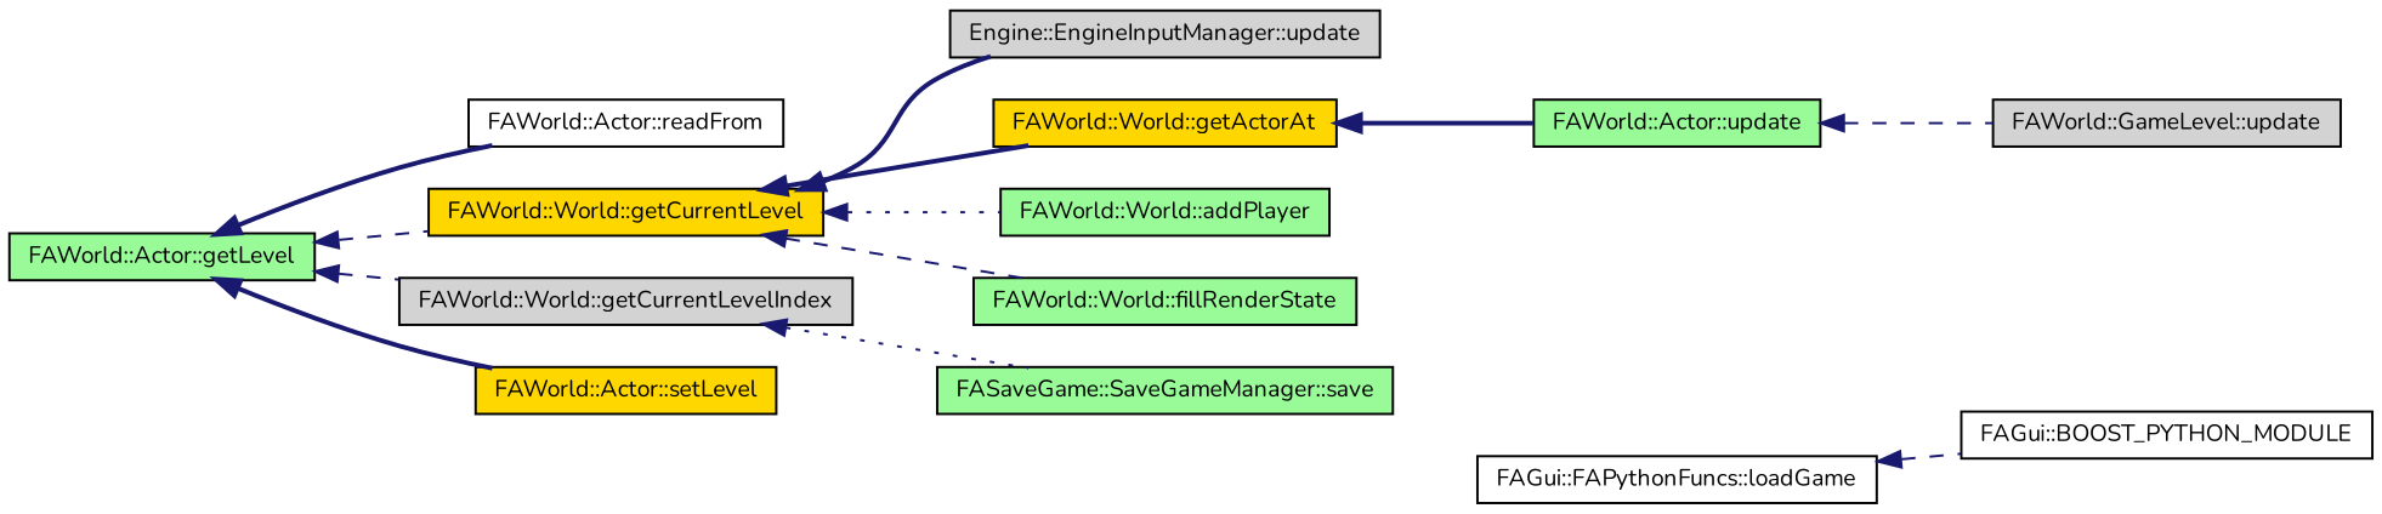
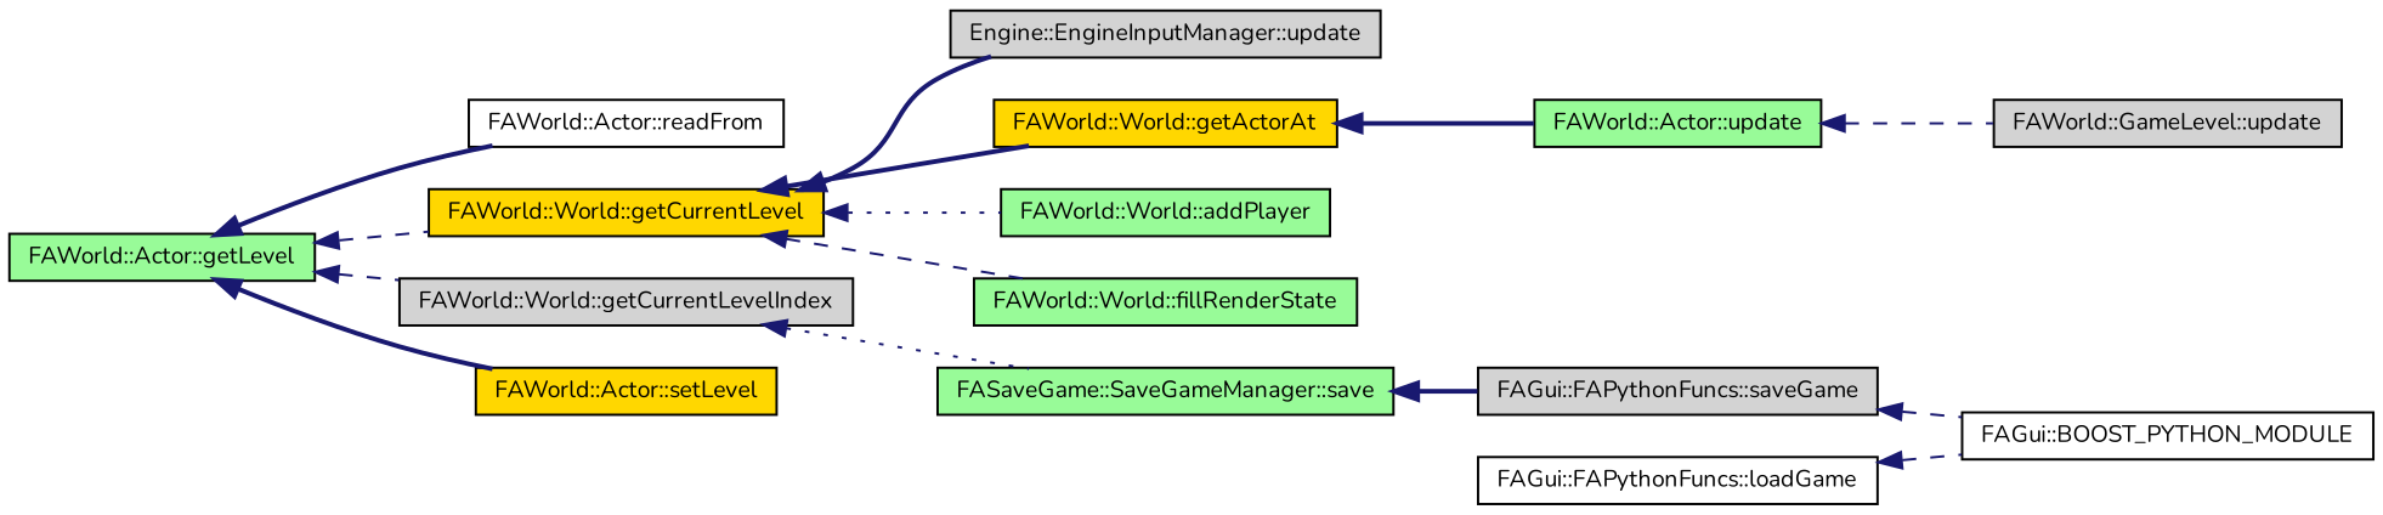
  digraph {
    fontname=Nunito
    rankdir=LR
    node [color=black fillcolor=palegreen fontname=Nunito fontsize=10 shape=record style=filled]
    edge [color=midnightblue dir=back fontname=Nunito fontsize=10 labelfontname=Helvetica labelfontsize=10 style=bold]
    n1 [fontcolor=black height=0.2 label="FAWorld::Actor::getLevel" width=0.4]
    n2 [fillcolor=white height=0.2 label="FAWorld::Actor::readFrom" width=0.4]
    n3 [fillcolor=gold height=0.2 label="FAWorld::World::getCurrentLevel" width=0.4]
    n4 [fillcolor=lightgrey height=0.2 label="FAWorld::World::getCurrentLevelIndex" width=0.4]
    n5 [fillcolor=gold height=0.2 label="FAWorld::Actor::setLevel" width=0.4]
    n6 [fillcolor=lightgrey height=0.2 label="Engine::EngineInputManager::update" width=0.4]
    n7 [fillcolor=gold height=0.2 label="FAWorld::World::getActorAt" width=0.4]
    n8 [height=0.2 label="FAWorld::World::addPlayer" width=0.4]
    n9 [height=0.2 label="FAWorld::World::fillRenderState" width=0.4]
    n10 [height=0.2 label="FASaveGame::SaveGameManager::save" width=0.4]
    n11 [height=0.2 label="FAWorld::Actor::update" width=0.4]
    n12 [fillcolor=lightgrey height=0.2 label="FAWorld::GameLevel::update" width=0.4]
+   n13 [fillcolor=lightgrey height=0.2 label="FAGui::FAPythonFuncs::saveGame" width=0.4]
    n14 [fillcolor=white height=0.2 label="FAGui::BOOST_PYTHON_MODULE" width=0.4]
    n15 [fillcolor=white height=0.2 label="FAGui::FAPythonFuncs::loadGame" width=0.4]
    n1 -> n2
    n1 -> n3 [style=dashed]
    n1 -> n4 [style=dashed]
    n1 -> n5
    n3 -> n6
    n3 -> n7
    n3 -> n8 [style=dotted]
    n3 -> n9 [style=dashed]
    n4 -> n10 [style=dotted]
    n7 -> n11
+   n10 -> n13
    n11 -> n12 [style=dashed]
+   n13 -> n14 [style=dashed]
    n15 -> n14 [style=dashed]
  }
